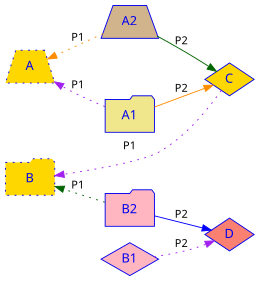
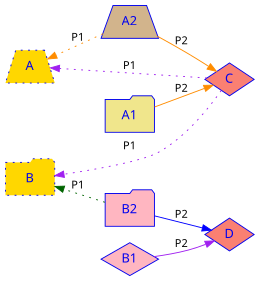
  digraph {
    color=blue2
    fontname="Noto Sans"
    rankdir=LR
    node [color=blue2 fillcolor=gold fontcolor=blue2 fontname="Noto Sans" shape=folder style=filled]
    edge [color=purple fontname="Noto Sans" fontsize=12]
    A [shape=trapezium style="dotted,filled"]
    B [style="dotted,filled"]
    A1 [fillcolor=khaki]
    A2 [fillcolor=tan shape=trapezium]
    B1 [fillcolor=lightpink shape=diamond]
    B2 [fillcolor=lightpink]
-   C [shape=diamond]
+   C [fillcolor=salmon shape=diamond]
    D [fillcolor=salmon shape=diamond]
    subgraph sub_1 {
      rank=min
      A
      B
    }
    subgraph sub_2 {
      rank=same
      A1
      A2
      B1
      B2
    }
    subgraph sub_3 {
      rank=max
      C
      D
    }
-   A1 -> A [label=P1 style=dotted]
+   C -> A [label=P1 style=dotted]
    A1 -> C [color=darkorange label=P2]
    A2 -> A [color=darkorange label=P1 style=dotted]
-   A2 -> C [color=darkgreen label=P2]
-   B1 -> D [label=P2 style=dotted]
+   A2 -> C [color=darkorange label=P2]
+   B1 -> D [label=P2]
    B2 -> B [color=darkgreen label=P1 style=dotted]
    B2 -> D [color=blue label=P2]
    C -> B [label=P1 style=dotted]
  }
